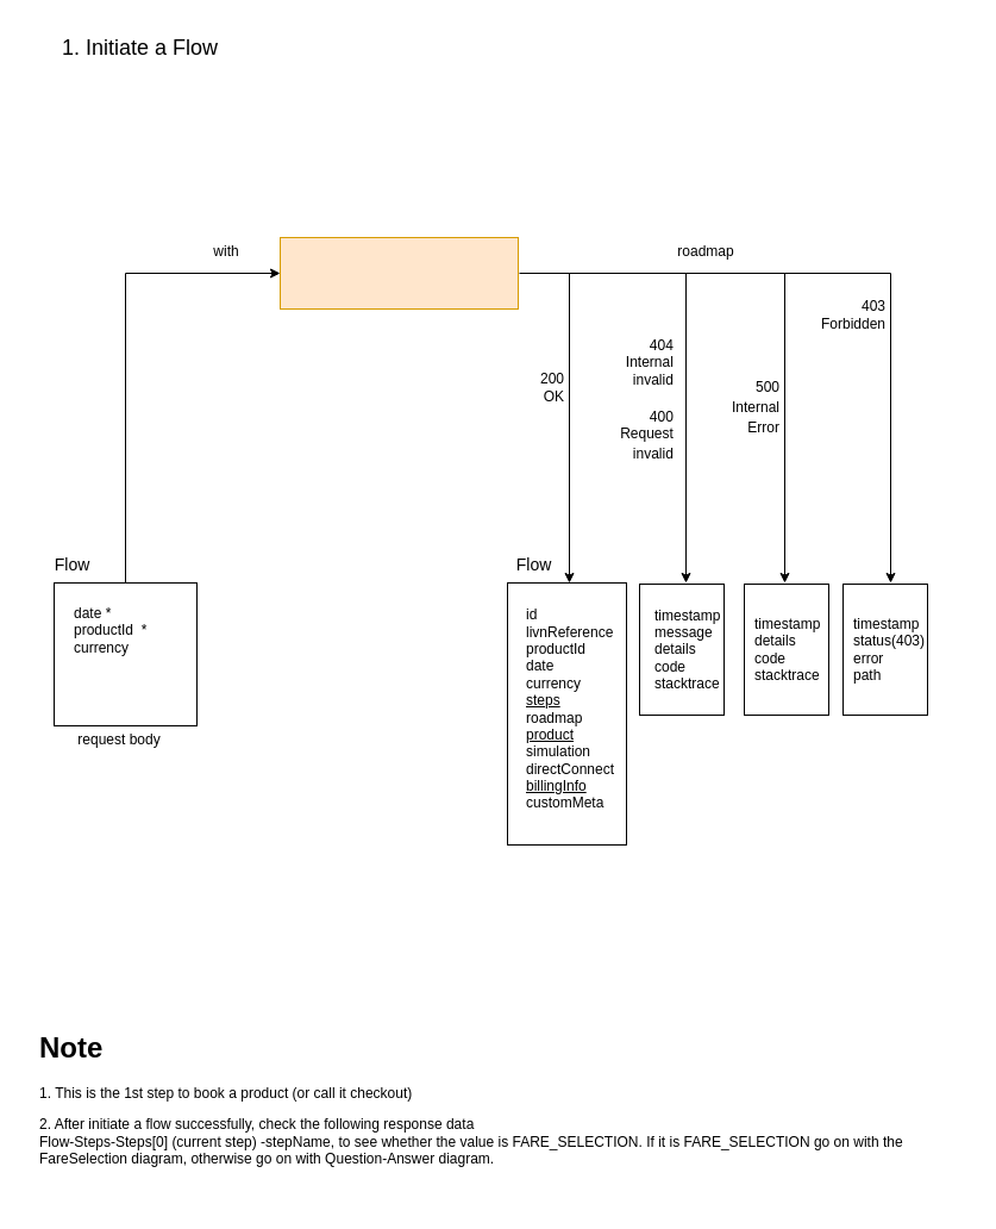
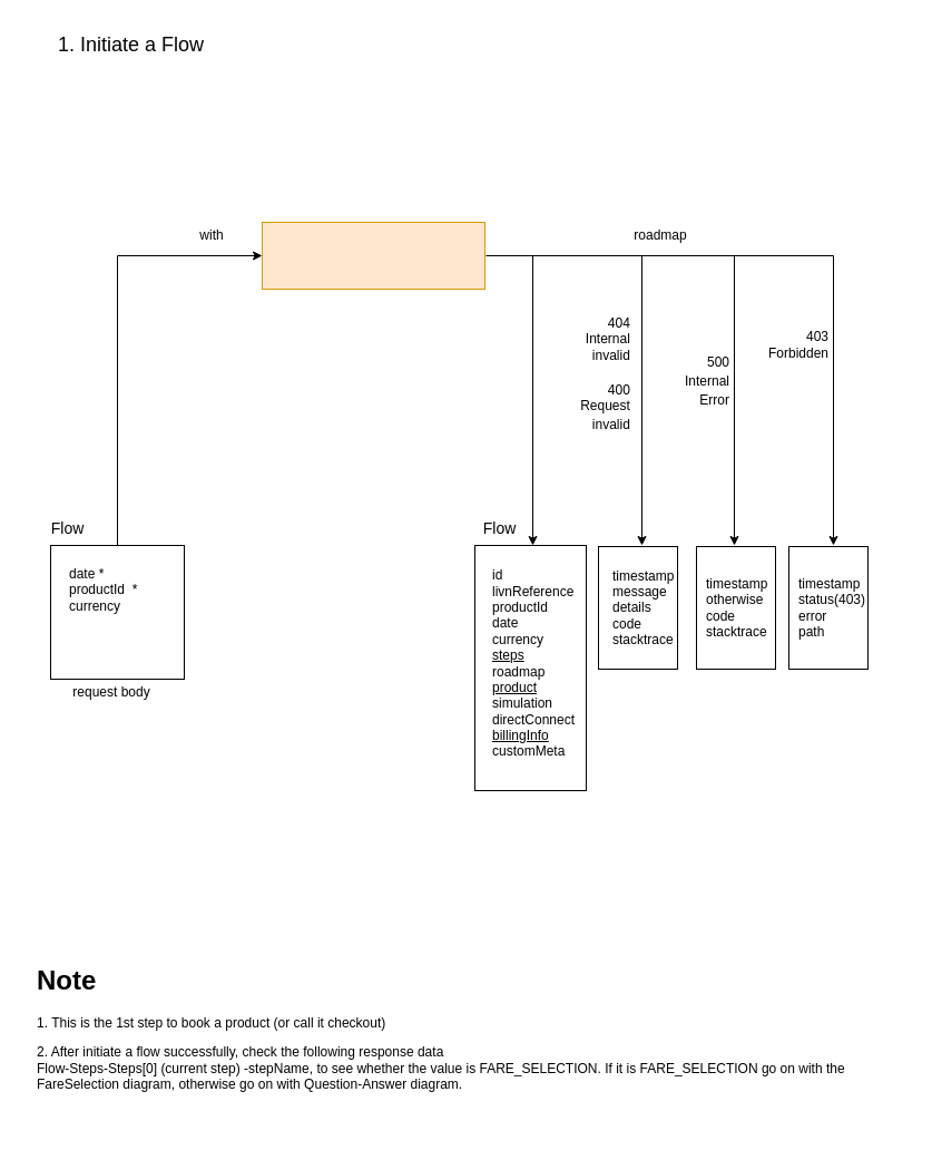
  <mxCell id="0" />
  <mxCell id="1" parent="0" />
  <mxCell id="2" value="&lt;font style=&quot;font-size: 18px;&quot;&gt;1. Initiate a Flow&lt;/font&gt;" style="text;html=1;strokeColor=none;fillColor=none;align=center;verticalAlign=middle;whiteSpace=wrap;rounded=0;" vertex="1" parent="1"><mxGeometry x="20" y="20" width="195" height="40" as="geometry" /></mxCell>
  <mxCell id="3" value="" style="rounded=0;whiteSpace=wrap;html=1;fontSize=18;fillColor=#ffe6cc;strokeColor=#d79b00;" vertex="1" parent="1"><mxGeometry x="235" y="199" width="200" height="60" as="geometry" /></mxCell>
  <mxCell id="4" value="" style="rounded=0;whiteSpace=wrap;html=1;fontSize=18;" vertex="1" parent="1"><mxGeometry x="45" y="489" width="120" height="120" as="geometry" /></mxCell>
  <mxCell id="5" value="" style="endArrow=classic;html=1;rounded=0;fontSize=18;" edge="1" parent="1"><mxGeometry width="50" height="50" relative="1" as="geometry"><mxPoint x="105" y="489" as="sourcePoint" /><mxPoint x="235" y="229" as="targetPoint" /><Array as="points"><mxPoint x="105" y="229" /></Array></mxGeometry></mxCell>
  <mxCell id="6" value="&lt;font style=&quot;font-size: 12px;&quot;&gt;with&lt;/font&gt;" style="text;html=1;strokeColor=none;fillColor=none;align=center;verticalAlign=middle;whiteSpace=wrap;rounded=0;fontSize=18;" vertex="1" parent="1"><mxGeometry x="145" y="199" width="90" height="20" as="geometry" /></mxCell>
  <mxCell id="7" value="&lt;font style=&quot;font-size: 12px;&quot;&gt;date *&lt;br&gt;productId&amp;nbsp; *&lt;br&gt;currency&lt;/font&gt;" style="text;html=1;strokeColor=none;fillColor=none;align=left;verticalAlign=middle;whiteSpace=wrap;rounded=0;fontSize=12;" vertex="1" parent="1"><mxGeometry x="60" y="489" width="90" height="80" as="geometry" /></mxCell>
  <mxCell id="8" value="" style="endArrow=classic;html=1;rounded=0;fontSize=18;exitX=0.25;exitY=0;exitDx=0;exitDy=0;" edge="1" parent="1"><mxGeometry width="50" height="50" relative="1" as="geometry"><mxPoint x="436" y="229" as="sourcePoint" /><mxPoint x="576" y="489" as="targetPoint" /><Array as="points"><mxPoint x="576" y="229" /></Array></mxGeometry></mxCell>
  <mxCell id="9" value="&lt;font style=&quot;font-size: 12px;&quot;&gt;roadmap&lt;/font&gt;" style="text;html=1;strokeColor=none;fillColor=none;align=center;verticalAlign=middle;whiteSpace=wrap;rounded=0;fontSize=18;" vertex="1" parent="1"><mxGeometry x="548" y="199" width="90" height="20" as="geometry" /></mxCell>
  <mxCell id="10" value="Flow" style="text;html=1;strokeColor=none;fillColor=none;align=center;verticalAlign=middle;whiteSpace=wrap;rounded=0;fontSize=14;" vertex="1" parent="1"><mxGeometry x="27.5" y="459" width="65" height="30" as="geometry" /></mxCell>
  <mxCell id="11" value="&lt;font style=&quot;font-size: 12px;&quot;&gt;request body&lt;/font&gt;" style="text;html=1;strokeColor=none;fillColor=none;align=center;verticalAlign=middle;whiteSpace=wrap;rounded=0;fontSize=18;" vertex="1" parent="1"><mxGeometry x="55" y="609" width="90" height="20" as="geometry" /></mxCell>
  <mxCell id="12" value="" style="endArrow=classic;html=1;rounded=0;fontSize=14;" edge="1" parent="1"><mxGeometry width="50" height="50" relative="1" as="geometry"><mxPoint x="478" y="229" as="sourcePoint" /><mxPoint x="478" y="489" as="targetPoint" /></mxGeometry></mxCell>
  <mxCell id="13" value="" style="rounded=0;whiteSpace=wrap;html=1;fontSize=18;" vertex="1" parent="1"><mxGeometry x="426" y="489" width="100" height="220" as="geometry" /></mxCell>
- <mxCell id="14" value="&lt;div style=&quot;&quot;&gt;&lt;span style=&quot;font-size: 12px; background-color: initial;&quot;&gt;200&lt;/span&gt;&lt;/div&gt;&lt;font style=&quot;font-size: 12px;&quot;&gt;&lt;div style=&quot;&quot;&gt;&lt;span style=&quot;background-color: initial;&quot;&gt;OK&lt;/span&gt;&lt;/div&gt;&lt;/font&gt;" style="text;html=1;align=right;verticalAlign=middle;resizable=0;points=[];autosize=1;strokeColor=none;fillColor=none;fontSize=14;" vertex="1" parent="1"><mxGeometry x="434.5" y="304" width="40" height="40" as="geometry" /></mxCell>
  <mxCell id="15" value="Flow" style="text;html=1;strokeColor=none;fillColor=none;align=center;verticalAlign=middle;whiteSpace=wrap;rounded=0;fontSize=14;" vertex="1" parent="1"><mxGeometry x="416" y="459" width="65" height="30" as="geometry" /></mxCell>
  <mxCell id="16" value="&lt;div style=&quot;&quot;&gt;&lt;div&gt;id&lt;/div&gt;&lt;div&gt;livnReference&lt;/div&gt;&lt;div&gt;productId&lt;/div&gt;&lt;div&gt;date&lt;/div&gt;&lt;div&gt;currency&lt;/div&gt;&lt;div&gt;&lt;u&gt;steps&lt;/u&gt;&lt;/div&gt;&lt;div&gt;roadmap&lt;/div&gt;&lt;div&gt;&lt;u&gt;product&lt;/u&gt;&lt;/div&gt;&lt;div&gt;simulation&lt;/div&gt;&lt;div&gt;directConnect&lt;/div&gt;&lt;div&gt;&lt;u&gt;billingInfo&lt;/u&gt;&lt;/div&gt;&lt;div&gt;customMeta&lt;/div&gt;&lt;/div&gt;" style="text;html=1;strokeColor=none;fillColor=none;align=left;verticalAlign=middle;whiteSpace=wrap;rounded=0;fontSize=12;" vertex="1" parent="1"><mxGeometry x="440" y="490" width="76" height="210" as="geometry" /></mxCell>
  <mxCell id="17" value="&lt;div style=&quot;text-align: right;&quot;&gt;&lt;span style=&quot;font-size: 12px; background-color: initial;&quot;&gt;404&lt;/span&gt;&lt;/div&gt;&lt;div style=&quot;font-size: 12px; text-align: right;&quot;&gt;&lt;span style=&quot;background-color: initial;&quot;&gt;Internal&lt;/span&gt;&lt;/div&gt;&lt;div style=&quot;font-size: 12px; text-align: right;&quot;&gt;&lt;span style=&quot;background-color: initial;&quot;&gt;invalid&lt;/span&gt;&lt;/div&gt;&lt;div style=&quot;text-align: right;&quot;&gt;&lt;span style=&quot;font-size: 12px;&quot;&gt;&lt;br&gt;&lt;/span&gt;&lt;/div&gt;&lt;span style=&quot;font-size: 12px;&quot;&gt;&lt;div style=&quot;text-align: right;&quot;&gt;&lt;span style=&quot;background-color: initial;&quot;&gt;400&lt;/span&gt;&lt;/div&gt;&lt;/span&gt;&lt;span style=&quot;font-size: 12px;&quot;&gt;&lt;div style=&quot;text-align: right;&quot;&gt;&lt;span style=&quot;background-color: initial;&quot;&gt;Request&lt;/span&gt;&lt;/div&gt;&lt;/span&gt;&lt;div style=&quot;text-align: right;&quot;&gt;&lt;span style=&quot;font-size: 12px; background-color: initial;&quot;&gt;invalid&lt;/span&gt;&lt;/div&gt;" style="text;html=1;align=center;verticalAlign=middle;resizable=0;points=[];autosize=1;strokeColor=none;fillColor=none;fontSize=14;" vertex="1" parent="1"><mxGeometry x="503" y="274" width="80" height="120" as="geometry" /></mxCell>
  <mxCell id="18" value="" style="rounded=0;whiteSpace=wrap;html=1;fontSize=18;" vertex="1" parent="1"><mxGeometry x="537" y="490" width="71" height="110" as="geometry" /></mxCell>
  <mxCell id="19" value="&lt;div&gt;timestamp&lt;/div&gt;&lt;div&gt;message&lt;/div&gt;&lt;div&gt;details&lt;/div&gt;&lt;div&gt;code&lt;/div&gt;&lt;div&gt;stacktrace&lt;/div&gt;" style="text;html=1;strokeColor=none;fillColor=none;align=left;verticalAlign=middle;whiteSpace=wrap;rounded=0;fontSize=12;" vertex="1" parent="1"><mxGeometry x="548" y="500" width="60" height="90" as="geometry" /></mxCell>
  <mxCell id="20" value="" style="endArrow=none;html=1;rounded=0;fontSize=12;" edge="1" parent="1"><mxGeometry width="50" height="50" relative="1" as="geometry"><mxPoint x="568" y="229" as="sourcePoint" /><mxPoint x="748" y="229" as="targetPoint" /></mxGeometry></mxCell>
  <mxCell id="21" value="" style="endArrow=classic;html=1;rounded=0;fontSize=14;" edge="1" parent="1"><mxGeometry width="50" height="50" relative="1" as="geometry"><mxPoint x="659" y="229" as="sourcePoint" /><mxPoint x="659" y="489" as="targetPoint" /></mxGeometry></mxCell>
  <mxCell id="22" value="" style="rounded=0;whiteSpace=wrap;html=1;fontSize=18;" vertex="1" parent="1"><mxGeometry x="625" y="490" width="71" height="110" as="geometry" /></mxCell>
- <mxCell id="23" value="&lt;div&gt;timestamp&lt;/div&gt;&lt;div&gt;details&lt;/div&gt;&lt;div&gt;code&lt;/div&gt;&lt;div&gt;stacktrace&lt;/div&gt;" style="text;html=1;strokeColor=none;fillColor=none;align=left;verticalAlign=middle;whiteSpace=wrap;rounded=0;fontSize=12;" vertex="1" parent="1"><mxGeometry x="632" y="499" width="45.5" height="91" as="geometry" /></mxCell>
+ <mxCell id="23" value="&lt;div&gt;timestamp&lt;/div&gt;&lt;div&gt;otherwise&lt;/div&gt;&lt;div&gt;code&lt;/div&gt;&lt;div&gt;stacktrace&lt;/div&gt;" style="text;html=1;strokeColor=none;fillColor=none;align=left;verticalAlign=middle;whiteSpace=wrap;rounded=0;fontSize=12;" vertex="1" parent="1"><mxGeometry x="632" y="499" width="45.5" height="91" as="geometry" /></mxCell>
  <mxCell id="24" value="&lt;span style=&quot;font-size: 12px;&quot;&gt;500&lt;br&gt;Internal &lt;br&gt;Error&lt;br&gt;&lt;br&gt;&lt;/span&gt;" style="text;html=1;align=right;verticalAlign=middle;resizable=0;points=[];autosize=1;strokeColor=none;fillColor=none;fontSize=14;" vertex="1" parent="1"><mxGeometry x="595.5" y="309" width="60" height="80" as="geometry" /></mxCell>
  <mxCell id="25" value="" style="endArrow=classic;html=1;rounded=0;fontSize=14;" edge="1" parent="1"><mxGeometry width="50" height="50" relative="1" as="geometry"><mxPoint x="748" y="229" as="sourcePoint" /><mxPoint x="748" y="489" as="targetPoint" /></mxGeometry></mxCell>
- <mxCell id="26" value="&lt;div&gt;403&lt;/div&gt;&lt;div&gt;Forbidden&lt;/div&gt;" style="text;html=1;align=right;verticalAlign=middle;resizable=0;points=[];autosize=1;strokeColor=none;fillColor=none;fontSize=12;" vertex="1" parent="1"><mxGeometry x="664.5" y="244" width="80" height="40" as="geometry" /></mxCell>
+ <mxCell id="26" value="&lt;div&gt;403&lt;/div&gt;&lt;div&gt;Forbidden&lt;/div&gt;" style="text;html=1;align=right;verticalAlign=middle;resizable=0;points=[];autosize=1;strokeColor=none;fillColor=none;fontSize=12;" vertex="1" parent="1"><mxGeometry x="664.5" y="289" width="80" height="40" as="geometry" /></mxCell>
  <mxCell id="27" value="" style="rounded=0;whiteSpace=wrap;html=1;fontSize=18;" vertex="1" parent="1"><mxGeometry x="708" y="490" width="71" height="110" as="geometry" /></mxCell>
  <mxCell id="28" value="&lt;div&gt;timestamp&lt;/div&gt;&lt;div&gt;status(403)&lt;/div&gt;&lt;div&gt;error&lt;/div&gt;&lt;div&gt;path&lt;/div&gt;" style="text;html=1;strokeColor=none;fillColor=none;align=left;verticalAlign=middle;whiteSpace=wrap;rounded=0;fontSize=12;" vertex="1" parent="1"><mxGeometry x="715" y="499" width="45.5" height="91" as="geometry" /></mxCell>
  <mxCell id="29" value="&lt;h1&gt;Note&lt;/h1&gt;&lt;p&gt;1. This is the 1st step to book a product (or call it checkout)&lt;/p&gt;&lt;p&gt;2. After initiate a flow successfully, check the following response data&amp;nbsp; &lt;br&gt;Flow-Steps-Steps[0] (current step) -stepName, to see whether the value is FARE_SELECTION. If it is FARE_SELECTION go on with the FareSelection diagram, otherwise go on with Question-Answer diagram.&lt;br&gt;&lt;br&gt;&lt;/p&gt;" style="text;html=1;strokeColor=none;fillColor=none;spacing=5;spacingTop=-20;whiteSpace=wrap;overflow=hidden;rounded=0;fontSize=12;" vertex="1" parent="1"><mxGeometry x="27.5" y="860" width="787.5" height="150" as="geometry" /></mxCell>
